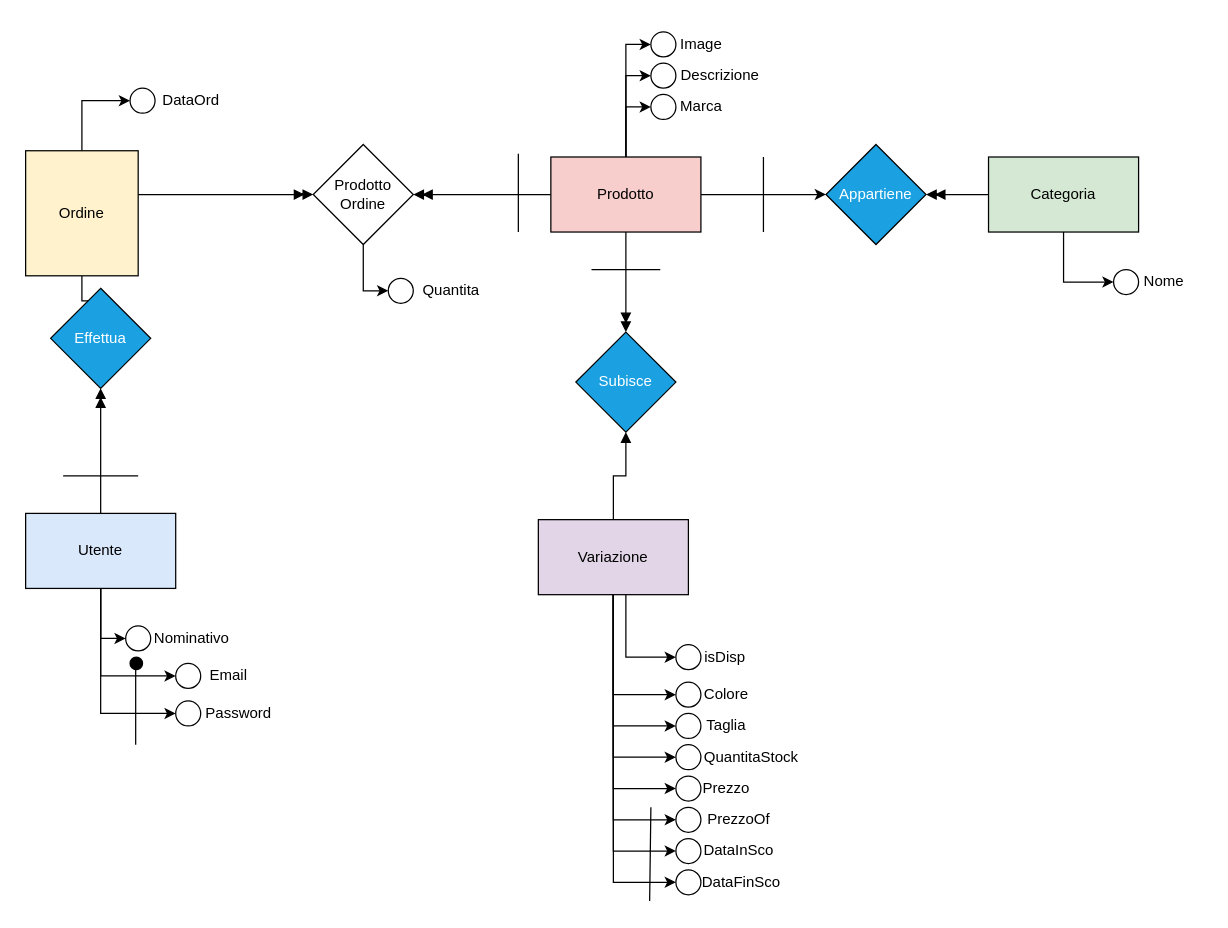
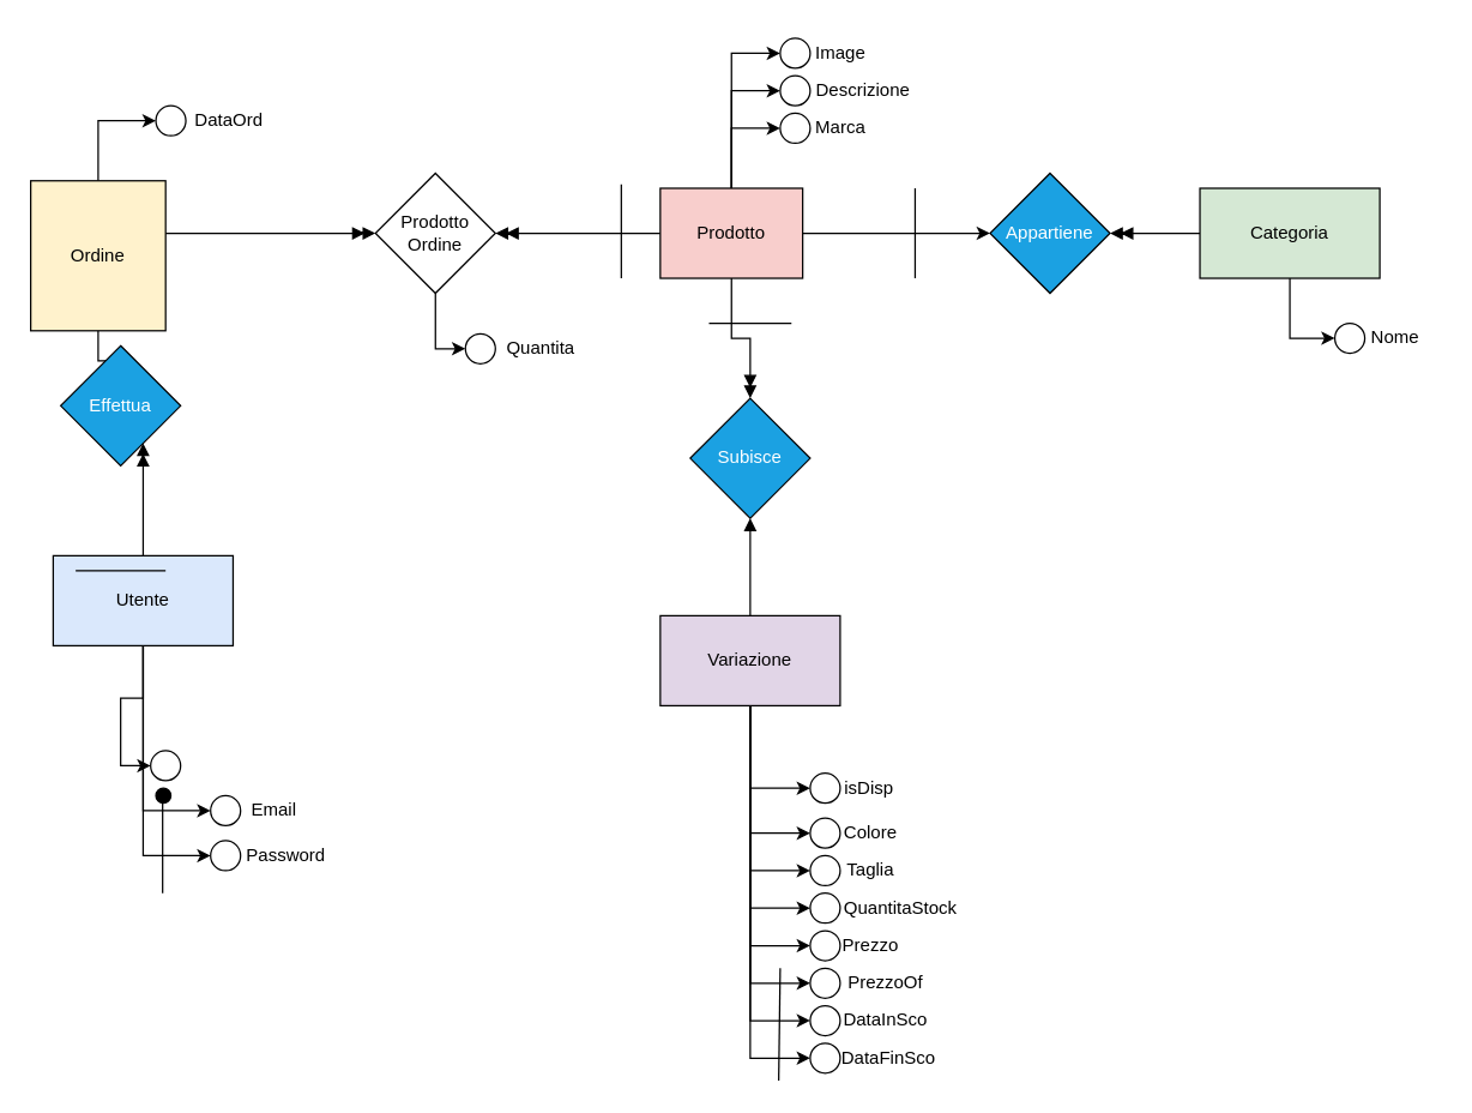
  <mxCell id="0" />
  <mxCell id="1" parent="0" />
  <mxCell id="2" value="" style="edgeStyle=orthogonalEdgeStyle;rounded=0;orthogonalLoop=1;jettySize=auto;html=1;endArrow=doubleBlock;endFill=1;" parent="1" source="6" target="31" edge="1"><mxGeometry relative="1" as="geometry"><Array as="points"><mxPoint x="80" y="380" /><mxPoint x="80" y="380" /></Array></mxGeometry></mxCell>
  <mxCell id="3" style="edgeStyle=orthogonalEdgeStyle;rounded=0;orthogonalLoop=1;jettySize=auto;html=1;entryX=0;entryY=0.5;entryDx=0;entryDy=0;" parent="1" source="6" target="42" edge="1"><mxGeometry relative="1" as="geometry" /></mxCell>
  <mxCell id="4" style="edgeStyle=orthogonalEdgeStyle;rounded=0;orthogonalLoop=1;jettySize=auto;html=1;entryX=0;entryY=0.5;entryDx=0;entryDy=0;" parent="1" source="6" target="44" edge="1"><mxGeometry relative="1" as="geometry" /></mxCell>
  <mxCell id="5" style="edgeStyle=orthogonalEdgeStyle;rounded=0;orthogonalLoop=1;jettySize=auto;html=1;entryX=0;entryY=0.5;entryDx=0;entryDy=0;" parent="1" source="6" target="73" edge="1"><mxGeometry relative="1" as="geometry" /></mxCell>
- <mxCell id="6" value="Utente" style="rounded=0;whiteSpace=wrap;html=1;fillColor=#dae8fc;strokeColor=#000000;" parent="1" vertex="1"><mxGeometry x="20" y="410" width="120" height="60" as="geometry" /></mxCell>
+ <mxCell id="6" value="Utente" style="rounded=0;whiteSpace=wrap;html=1;fillColor=#dae8fc;strokeColor=#000000;" parent="1" vertex="1"><mxGeometry x="35" y="370" width="120" height="60" as="geometry" /></mxCell>
  <mxCell id="7" style="edgeStyle=orthogonalEdgeStyle;rounded=0;orthogonalLoop=1;jettySize=auto;html=1;entryX=0.5;entryY=1;entryDx=0;entryDy=0;endArrow=block;endFill=1;" parent="1" source="16" target="33" edge="1"><mxGeometry relative="1" as="geometry" /></mxCell>
  <mxCell id="8" style="edgeStyle=orthogonalEdgeStyle;rounded=0;orthogonalLoop=1;jettySize=auto;html=1;entryX=0;entryY=0.5;entryDx=0;entryDy=0;" parent="1" source="16" target="48" edge="1"><mxGeometry relative="1" as="geometry" /></mxCell>
  <mxCell id="9" style="edgeStyle=orthogonalEdgeStyle;rounded=0;orthogonalLoop=1;jettySize=auto;html=1;entryX=0;entryY=0.5;entryDx=0;entryDy=0;" parent="1" source="16" target="50" edge="1"><mxGeometry relative="1" as="geometry" /></mxCell>
  <mxCell id="10" style="edgeStyle=orthogonalEdgeStyle;rounded=0;orthogonalLoop=1;jettySize=auto;html=1;entryX=0;entryY=0.5;entryDx=0;entryDy=0;" parent="1" source="16" target="52" edge="1"><mxGeometry relative="1" as="geometry" /></mxCell>
  <mxCell id="11" style="edgeStyle=orthogonalEdgeStyle;rounded=0;orthogonalLoop=1;jettySize=auto;html=1;entryX=0;entryY=0.5;entryDx=0;entryDy=0;" parent="1" source="16" target="54" edge="1"><mxGeometry relative="1" as="geometry" /></mxCell>
  <mxCell id="12" style="edgeStyle=orthogonalEdgeStyle;rounded=0;orthogonalLoop=1;jettySize=auto;html=1;entryX=0;entryY=0.5;entryDx=0;entryDy=0;" parent="1" source="16" target="56" edge="1"><mxGeometry relative="1" as="geometry" /></mxCell>
  <mxCell id="13" style="edgeStyle=orthogonalEdgeStyle;rounded=0;orthogonalLoop=1;jettySize=auto;html=1;entryX=0;entryY=0.5;entryDx=0;entryDy=0;" parent="1" source="16" target="58" edge="1"><mxGeometry relative="1" as="geometry" /></mxCell>
  <mxCell id="14" style="edgeStyle=orthogonalEdgeStyle;rounded=0;orthogonalLoop=1;jettySize=auto;html=1;entryX=0;entryY=0.5;entryDx=0;entryDy=0;" parent="1" source="16" target="60" edge="1"><mxGeometry relative="1" as="geometry" /></mxCell>
  <mxCell id="15" style="edgeStyle=orthogonalEdgeStyle;rounded=0;orthogonalLoop=1;jettySize=auto;html=1;" parent="1" source="16" edge="1"><mxGeometry relative="1" as="geometry"><mxPoint x="540" y="525" as="targetPoint" /><Array as="points"><mxPoint x="500" y="525" /><mxPoint x="540" y="525" /></Array></mxGeometry></mxCell>
- <mxCell id="16" value="Variazione" style="rounded=0;whiteSpace=wrap;html=1;fillColor=#e1d5e7;strokeColor=#000000;" parent="1" vertex="1"><mxGeometry x="430" y="415" width="120" height="60" as="geometry" /></mxCell>
+ <mxCell id="16" value="Variazione" style="rounded=0;whiteSpace=wrap;html=1;fillColor=#e1d5e7;strokeColor=#000000;" parent="1" vertex="1"><mxGeometry x="440" y="410" width="120" height="60" as="geometry" /></mxCell>
  <mxCell id="17" style="edgeStyle=orthogonalEdgeStyle;rounded=0;orthogonalLoop=1;jettySize=auto;html=1;entryX=0.5;entryY=0;entryDx=0;entryDy=0;endArrow=doubleBlock;endFill=1;" parent="1" source="23" target="33" edge="1"><mxGeometry relative="1" as="geometry" /></mxCell>
  <mxCell id="18" style="edgeStyle=orthogonalEdgeStyle;rounded=0;orthogonalLoop=1;jettySize=auto;html=1;entryX=1;entryY=0.5;entryDx=0;entryDy=0;endArrow=doubleBlock;endFill=1;" parent="1" source="23" target="35" edge="1"><mxGeometry relative="1" as="geometry" /></mxCell>
  <mxCell id="19" style="edgeStyle=orthogonalEdgeStyle;rounded=0;orthogonalLoop=1;jettySize=auto;html=1;entryX=0;entryY=0.5;entryDx=0;entryDy=0;" parent="1" source="23" target="37" edge="1"><mxGeometry relative="1" as="geometry" /></mxCell>
  <mxCell id="20" style="edgeStyle=orthogonalEdgeStyle;rounded=0;orthogonalLoop=1;jettySize=auto;html=1;entryX=0;entryY=0.5;entryDx=0;entryDy=0;" parent="1" source="23" target="40" edge="1"><mxGeometry relative="1" as="geometry" /></mxCell>
  <mxCell id="21" style="edgeStyle=orthogonalEdgeStyle;rounded=0;orthogonalLoop=1;jettySize=auto;html=1;entryX=0;entryY=0.5;entryDx=0;entryDy=0;" parent="1" source="23" target="67" edge="1"><mxGeometry relative="1" as="geometry"><mxPoint x="500" y="55" as="targetPoint" /></mxGeometry></mxCell>
  <mxCell id="22" style="edgeStyle=orthogonalEdgeStyle;rounded=0;orthogonalLoop=1;jettySize=auto;html=1;entryX=0;entryY=0.5;entryDx=0;entryDy=0;" parent="1" source="23" target="69" edge="1"><mxGeometry relative="1" as="geometry" /></mxCell>
- <mxCell id="23" value="Prodotto" style="rounded=0;whiteSpace=wrap;html=1;fillColor=#f8cecc;strokeColor=#000000;" parent="1" vertex="1"><mxGeometry x="440" y="125" width="120" height="60" as="geometry" /></mxCell>
+ <mxCell id="23" value="Prodotto" style="rounded=0;whiteSpace=wrap;html=1;fillColor=#f8cecc;strokeColor=#000000;" parent="1" vertex="1"><mxGeometry x="440" y="125" width="95" height="60" as="geometry" /></mxCell>
  <mxCell id="24" value="" style="edgeStyle=orthogonalEdgeStyle;rounded=0;orthogonalLoop=1;jettySize=auto;html=1;endArrow=doubleBlock;endFill=1;" parent="1" source="26" target="37" edge="1"><mxGeometry relative="1" as="geometry" /></mxCell>
  <mxCell id="25" style="edgeStyle=orthogonalEdgeStyle;rounded=0;orthogonalLoop=1;jettySize=auto;html=1;entryX=0;entryY=0.5;entryDx=0;entryDy=0;" parent="1" source="26" target="46" edge="1"><mxGeometry relative="1" as="geometry" /></mxCell>
- <mxCell id="26" value="Categoria" style="rounded=0;whiteSpace=wrap;html=1;fillColor=#d5e8d4;strokeColor=#000000;" parent="1" vertex="1"><mxGeometry x="790" y="125" width="120" height="60" as="geometry" /></mxCell>
+ <mxCell id="26" value="Categoria" style="rounded=0;whiteSpace=wrap;html=1;fillColor=#d5e8d4;strokeColor=#000000;" parent="1" vertex="1"><mxGeometry x="800" y="125" width="120" height="60" as="geometry" /></mxCell>
  <mxCell id="27" style="edgeStyle=orthogonalEdgeStyle;rounded=0;orthogonalLoop=1;jettySize=auto;html=1;entryX=0.5;entryY=0;entryDx=0;entryDy=0;" parent="1" source="30" target="31" edge="1"><mxGeometry relative="1" as="geometry" /></mxCell>
  <mxCell id="28" value="" style="edgeStyle=orthogonalEdgeStyle;rounded=0;orthogonalLoop=1;jettySize=auto;html=1;endArrow=doubleBlock;endFill=1;entryX=0;entryY=0.5;entryDx=0;entryDy=0;" parent="1" source="30" target="35" edge="1"><mxGeometry relative="1" as="geometry"><mxPoint x="220" y="150" as="targetPoint" /><Array as="points"><mxPoint x="170" y="155" /><mxPoint x="170" y="155" /></Array></mxGeometry></mxCell>
  <mxCell id="29" style="edgeStyle=orthogonalEdgeStyle;rounded=0;orthogonalLoop=1;jettySize=auto;html=1;entryX=0;entryY=0.5;entryDx=0;entryDy=0;" parent="1" source="30" target="63" edge="1"><mxGeometry relative="1" as="geometry" /></mxCell>
  <mxCell id="30" value="Ordine" style="rounded=0;whiteSpace=wrap;html=1;fillColor=#fff2cc;strokeColor=#000000;" parent="1" vertex="1"><mxGeometry x="20" y="120" width="90" height="100" as="geometry" /></mxCell>
  <mxCell id="31" value="Effettua" style="rhombus;whiteSpace=wrap;html=1;rounded=0;fillColor=#1ba1e2;fontColor=#ffffff;strokeColor=#000000;" parent="1" vertex="1"><mxGeometry x="40" y="230" width="80" height="80" as="geometry" /></mxCell>
  <mxCell id="32" value="" style="endArrow=none;html=1;rounded=0;" parent="1" edge="1"><mxGeometry width="50" height="50" relative="1" as="geometry"><mxPoint x="50" y="380" as="sourcePoint" /><mxPoint x="110" y="380" as="targetPoint" /></mxGeometry></mxCell>
  <mxCell id="33" value="Subisce" style="rhombus;whiteSpace=wrap;html=1;rounded=0;fillColor=#1ba1e2;fontColor=#ffffff;strokeColor=#000000;" parent="1" vertex="1"><mxGeometry x="460" y="265" width="80" height="80" as="geometry" /></mxCell>
  <mxCell id="34" style="edgeStyle=orthogonalEdgeStyle;rounded=0;orthogonalLoop=1;jettySize=auto;html=1;entryX=0;entryY=0.5;entryDx=0;entryDy=0;" parent="1" source="35" target="65" edge="1"><mxGeometry relative="1" as="geometry" /></mxCell>
  <mxCell id="35" value="Prodotto&lt;div&gt;Ordine&lt;/div&gt;" style="rhombus;whiteSpace=wrap;html=1;rounded=0;" parent="1" vertex="1"><mxGeometry x="250" y="115" width="80" height="80" as="geometry" /></mxCell>
  <mxCell id="36" value="" style="endArrow=none;html=1;rounded=0;" parent="1" edge="1"><mxGeometry width="50" height="50" relative="1" as="geometry"><mxPoint x="414" y="185" as="sourcePoint" /><mxPoint x="414" y="122.5" as="targetPoint" /></mxGeometry></mxCell>
  <mxCell id="37" value="Appartiene" style="rhombus;whiteSpace=wrap;html=1;rounded=0;fillColor=#1ba1e2;fontColor=#ffffff;strokeColor=#000000;" parent="1" vertex="1"><mxGeometry x="660" y="115" width="80" height="80" as="geometry" /></mxCell>
  <mxCell id="38" value="" style="endArrow=none;html=1;rounded=0;" parent="1" edge="1"><mxGeometry width="50" height="50" relative="1" as="geometry"><mxPoint x="472.5" y="215" as="sourcePoint" /><mxPoint x="527.5" y="215" as="targetPoint" /></mxGeometry></mxCell>
  <mxCell id="39" value="" style="endArrow=none;html=1;rounded=0;" parent="1" edge="1"><mxGeometry width="50" height="50" relative="1" as="geometry"><mxPoint x="610" y="185" as="sourcePoint" /><mxPoint x="610" y="125" as="targetPoint" /></mxGeometry></mxCell>
  <mxCell id="40" value="" style="ellipse;whiteSpace=wrap;html=1;aspect=fixed;" parent="1" vertex="1"><mxGeometry x="520" y="75" width="20" height="20" as="geometry" /></mxCell>
  <mxCell id="41" value="Marca" style="text;html=1;align=center;verticalAlign=middle;resizable=0;points=[];autosize=1;strokeColor=none;fillColor=none;" parent="1" vertex="1"><mxGeometry x="530" y="70" width="60" height="30" as="geometry" /></mxCell>
  <mxCell id="42" value="" style="ellipse;whiteSpace=wrap;html=1;aspect=fixed;" parent="1" vertex="1"><mxGeometry x="100" y="500" width="20" height="20" as="geometry" /></mxCell>
- <mxCell id="43" value="Nominativo" style="text;html=1;align=center;verticalAlign=middle;whiteSpace=wrap;rounded=0;" parent="1" vertex="1"><mxGeometry x="123" y="495" width="60" height="30" as="geometry" /></mxCell>
  <mxCell id="44" value="" style="ellipse;whiteSpace=wrap;html=1;aspect=fixed;fillColor=#FFFFFF;" parent="1" vertex="1"><mxGeometry x="140" y="530" width="20" height="20" as="geometry" /></mxCell>
  <mxCell id="45" value="Email" style="text;html=1;align=center;verticalAlign=middle;resizable=0;points=[];autosize=1;strokeColor=none;fillColor=none;" parent="1" vertex="1"><mxGeometry x="156.5" y="525" width="50" height="30" as="geometry" /></mxCell>
  <mxCell id="46" value="" style="ellipse;whiteSpace=wrap;html=1;aspect=fixed;" parent="1" vertex="1"><mxGeometry x="890" y="215" width="20" height="20" as="geometry" /></mxCell>
  <mxCell id="47" value="Nome" style="text;html=1;align=center;verticalAlign=middle;resizable=0;points=[];autosize=1;strokeColor=none;fillColor=none;" parent="1" vertex="1"><mxGeometry x="900" y="210" width="60" height="30" as="geometry" /></mxCell>
  <mxCell id="48" value="" style="ellipse;whiteSpace=wrap;html=1;aspect=fixed;" parent="1" vertex="1"><mxGeometry x="540" y="545" width="20" height="20" as="geometry" /></mxCell>
  <mxCell id="49" value="Colore" style="text;html=1;align=center;verticalAlign=middle;resizable=0;points=[];autosize=1;strokeColor=none;fillColor=none;" parent="1" vertex="1"><mxGeometry x="550" y="540" width="60" height="30" as="geometry" /></mxCell>
  <mxCell id="50" value="" style="ellipse;whiteSpace=wrap;html=1;aspect=fixed;" parent="1" vertex="1"><mxGeometry x="540" y="570" width="20" height="20" as="geometry" /></mxCell>
  <mxCell id="51" value="Taglia" style="text;html=1;align=center;verticalAlign=middle;resizable=0;points=[];autosize=1;strokeColor=none;fillColor=none;" parent="1" vertex="1"><mxGeometry x="555" y="565" width="50" height="30" as="geometry" /></mxCell>
  <mxCell id="52" value="" style="ellipse;whiteSpace=wrap;html=1;aspect=fixed;" parent="1" vertex="1"><mxGeometry x="540" y="595" width="20" height="20" as="geometry" /></mxCell>
  <mxCell id="53" value="QuantitaStock" style="text;html=1;align=center;verticalAlign=middle;resizable=0;points=[];autosize=1;strokeColor=none;fillColor=none;" parent="1" vertex="1"><mxGeometry x="550" y="590" width="100" height="30" as="geometry" /></mxCell>
  <mxCell id="54" value="" style="ellipse;whiteSpace=wrap;html=1;aspect=fixed;" parent="1" vertex="1"><mxGeometry x="540" y="620" width="20" height="20" as="geometry" /></mxCell>
  <mxCell id="55" value="Prezzo" style="text;html=1;align=center;verticalAlign=middle;resizable=0;points=[];autosize=1;strokeColor=none;fillColor=none;" parent="1" vertex="1"><mxGeometry x="550" y="615" width="60" height="30" as="geometry" /></mxCell>
  <mxCell id="56" value="" style="ellipse;whiteSpace=wrap;html=1;aspect=fixed;" parent="1" vertex="1"><mxGeometry x="540" y="645" width="20" height="20" as="geometry" /></mxCell>
  <mxCell id="57" value="PrezzoOf" style="text;html=1;align=center;verticalAlign=middle;resizable=0;points=[];autosize=1;strokeColor=none;fillColor=none;" parent="1" vertex="1"><mxGeometry x="555" y="640" width="70" height="30" as="geometry" /></mxCell>
  <mxCell id="58" value="" style="ellipse;whiteSpace=wrap;html=1;aspect=fixed;" parent="1" vertex="1"><mxGeometry x="540" y="670" width="20" height="20" as="geometry" /></mxCell>
  <mxCell id="59" value="DataInSco" style="text;html=1;align=center;verticalAlign=middle;resizable=0;points=[];autosize=1;strokeColor=none;fillColor=none;" parent="1" vertex="1"><mxGeometry x="550" y="665" width="80" height="30" as="geometry" /></mxCell>
  <mxCell id="60" value="" style="ellipse;whiteSpace=wrap;html=1;aspect=fixed;" parent="1" vertex="1"><mxGeometry x="540" y="695" width="20" height="20" as="geometry" /></mxCell>
  <mxCell id="61" value="DataFinSco" style="text;html=1;align=center;verticalAlign=middle;resizable=0;points=[];autosize=1;strokeColor=none;fillColor=none;" parent="1" vertex="1"><mxGeometry x="547" y="690" width="90" height="30" as="geometry" /></mxCell>
  <mxCell id="62" value="" style="endArrow=none;html=1;rounded=0;" parent="1" edge="1"><mxGeometry width="50" height="50" relative="1" as="geometry"><mxPoint x="519" y="720" as="sourcePoint" /><mxPoint x="520" y="645" as="targetPoint" /></mxGeometry></mxCell>
  <mxCell id="63" value="" style="ellipse;whiteSpace=wrap;html=1;aspect=fixed;" parent="1" vertex="1"><mxGeometry x="103.5" y="70" width="20" height="20" as="geometry" /></mxCell>
  <mxCell id="64" value="DataOrd" style="text;html=1;align=center;verticalAlign=middle;resizable=0;points=[];autosize=1;strokeColor=none;fillColor=none;" parent="1" vertex="1"><mxGeometry x="116.5" y="65" width="70" height="30" as="geometry" /></mxCell>
  <mxCell id="65" value="" style="ellipse;whiteSpace=wrap;html=1;aspect=fixed;" parent="1" vertex="1"><mxGeometry x="310" y="222" width="20" height="20" as="geometry" /></mxCell>
  <mxCell id="66" value="Quantita" style="text;html=1;align=center;verticalAlign=middle;resizable=0;points=[];autosize=1;strokeColor=none;fillColor=none;" parent="1" vertex="1"><mxGeometry x="325" y="217" width="70" height="30" as="geometry" /></mxCell>
  <mxCell id="67" value="" style="ellipse;whiteSpace=wrap;html=1;aspect=fixed;" parent="1" vertex="1"><mxGeometry x="520" y="50" width="20" height="20" as="geometry" /></mxCell>
  <mxCell id="68" value="Descrizione" style="text;html=1;align=center;verticalAlign=middle;resizable=0;points=[];autosize=1;strokeColor=none;fillColor=none;" parent="1" vertex="1"><mxGeometry x="530" y="45" width="90" height="30" as="geometry" /></mxCell>
  <mxCell id="69" value="" style="ellipse;whiteSpace=wrap;html=1;aspect=fixed;" parent="1" vertex="1"><mxGeometry x="520" y="25" width="20" height="20" as="geometry" /></mxCell>
  <mxCell id="70" value="Image" style="text;html=1;align=center;verticalAlign=middle;resizable=0;points=[];autosize=1;strokeColor=none;fillColor=none;" parent="1" vertex="1"><mxGeometry x="530" y="20" width="60" height="30" as="geometry" /></mxCell>
  <mxCell id="71" value="" style="ellipse;whiteSpace=wrap;html=1;aspect=fixed;" parent="1" vertex="1"><mxGeometry x="540" y="515" width="20" height="20" as="geometry" /></mxCell>
  <mxCell id="72" value="isDisp" style="text;html=1;align=center;verticalAlign=middle;resizable=0;points=[];autosize=1;strokeColor=none;fillColor=none;" parent="1" vertex="1"><mxGeometry x="549" y="510" width="60" height="30" as="geometry" /></mxCell>
  <mxCell id="73" value="" style="ellipse;whiteSpace=wrap;html=1;aspect=fixed;fillColor=#FFFFFF;" parent="1" vertex="1"><mxGeometry x="140" y="560" width="20" height="20" as="geometry" /></mxCell>
  <mxCell id="74" value="Password" style="text;html=1;align=center;verticalAlign=middle;resizable=0;points=[];autosize=1;strokeColor=none;fillColor=none;" parent="1" vertex="1"><mxGeometry x="150" y="555" width="80" height="30" as="geometry" /></mxCell>
  <mxCell id="75" value="" style="endArrow=none;html=1;rounded=0;" parent="1" edge="1"><mxGeometry width="50" height="50" relative="1" as="geometry"><mxPoint x="108" y="595" as="sourcePoint" /><mxPoint x="108" y="535" as="targetPoint" /></mxGeometry></mxCell>
  <mxCell id="76" value="" style="ellipse;whiteSpace=wrap;html=1;aspect=fixed;fillColor=#000000;" parent="1" vertex="1"><mxGeometry x="103.5" y="525" width="10" height="10" as="geometry" /></mxCell>
